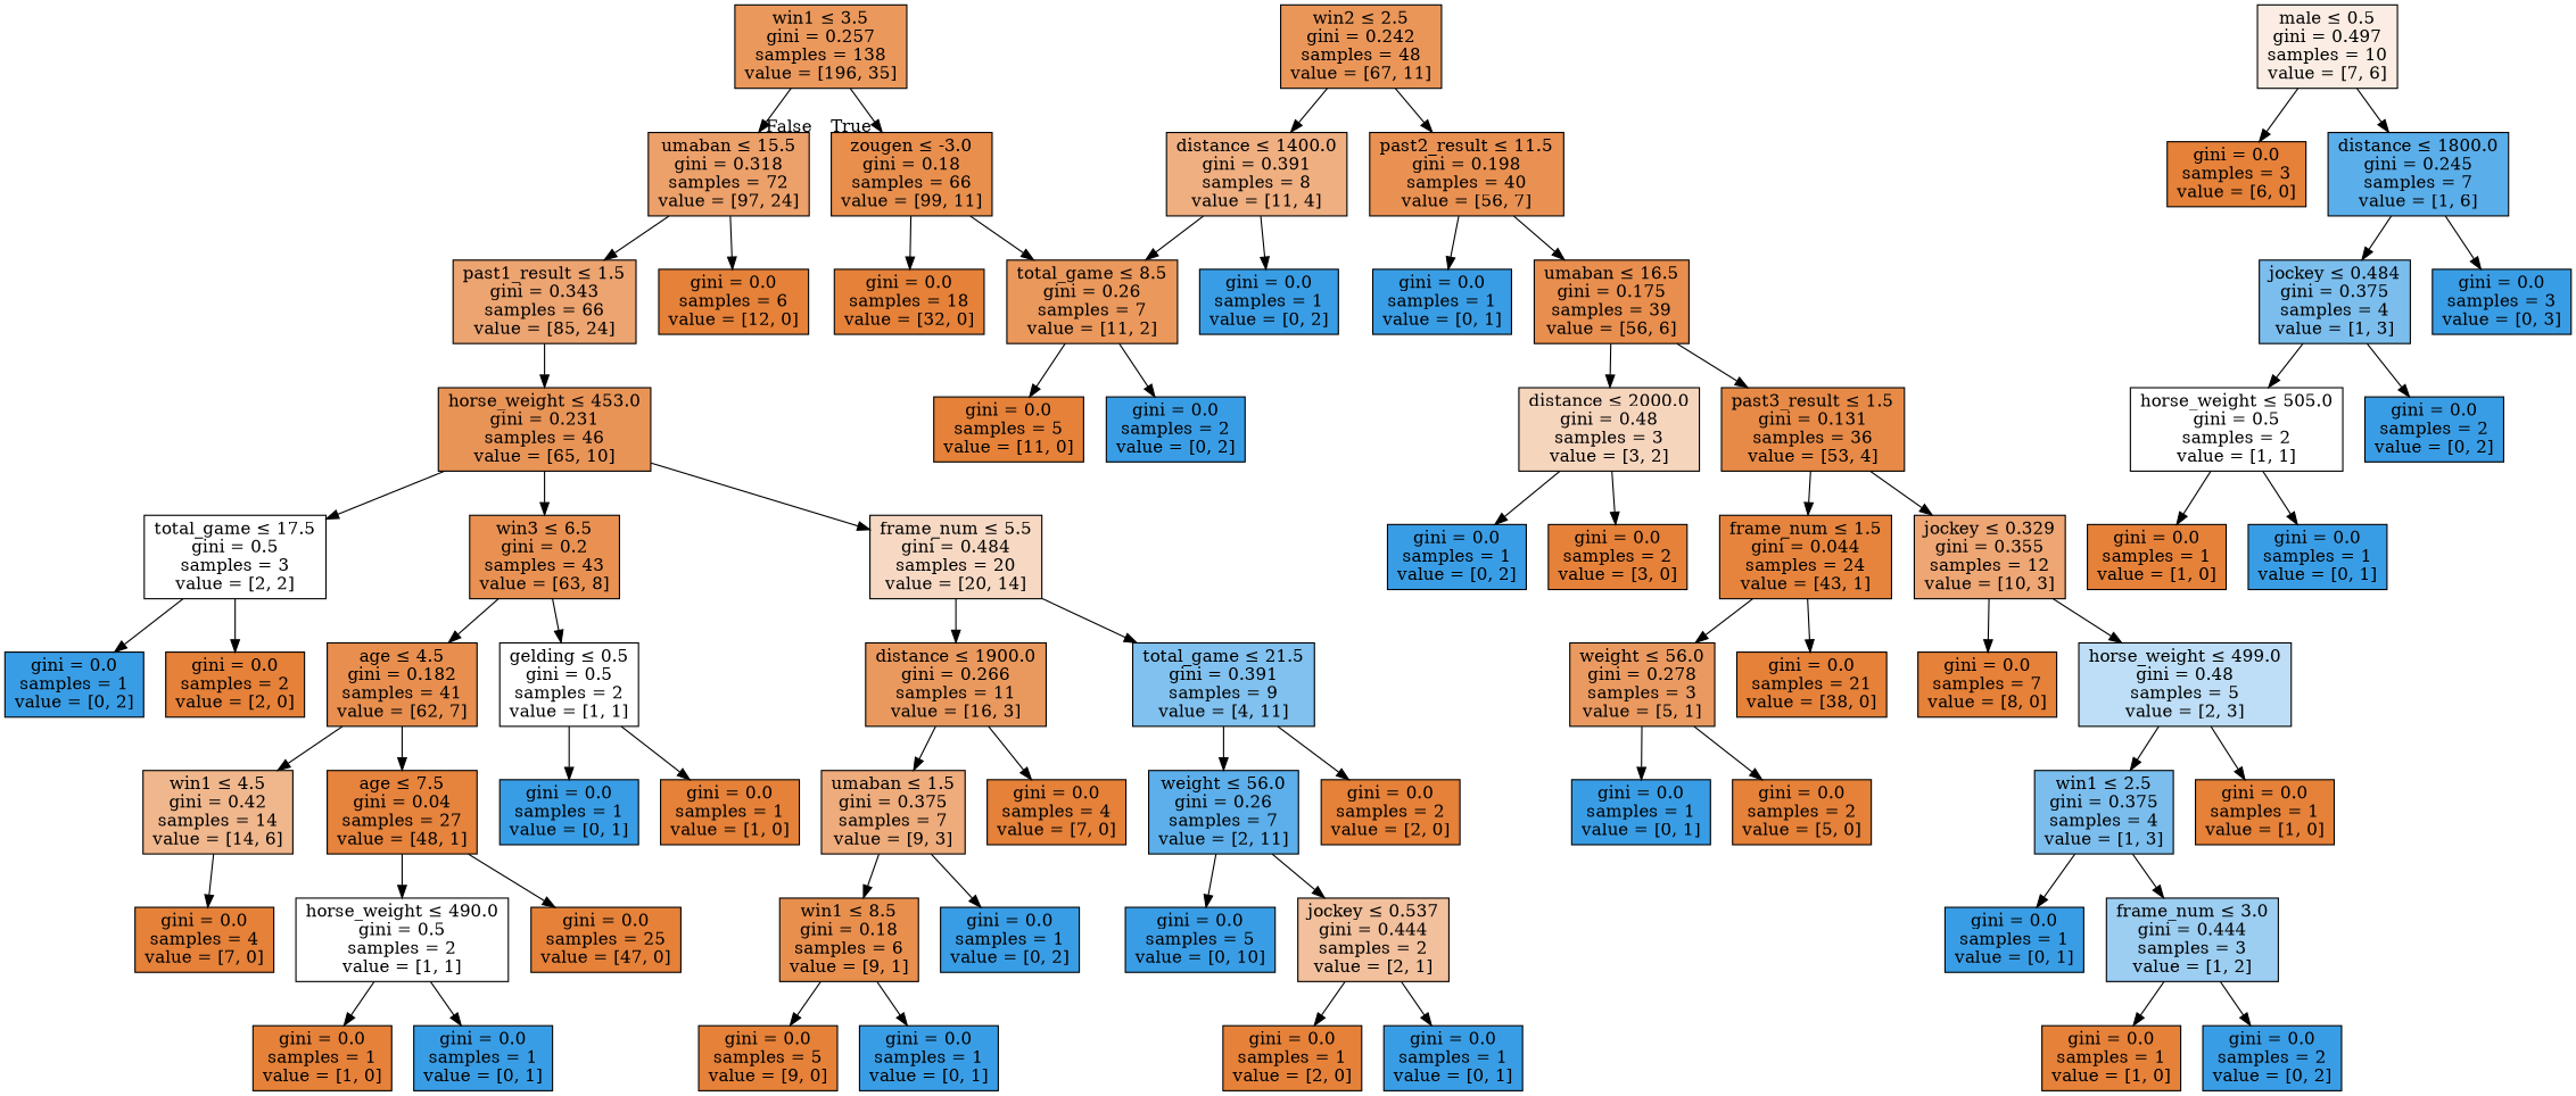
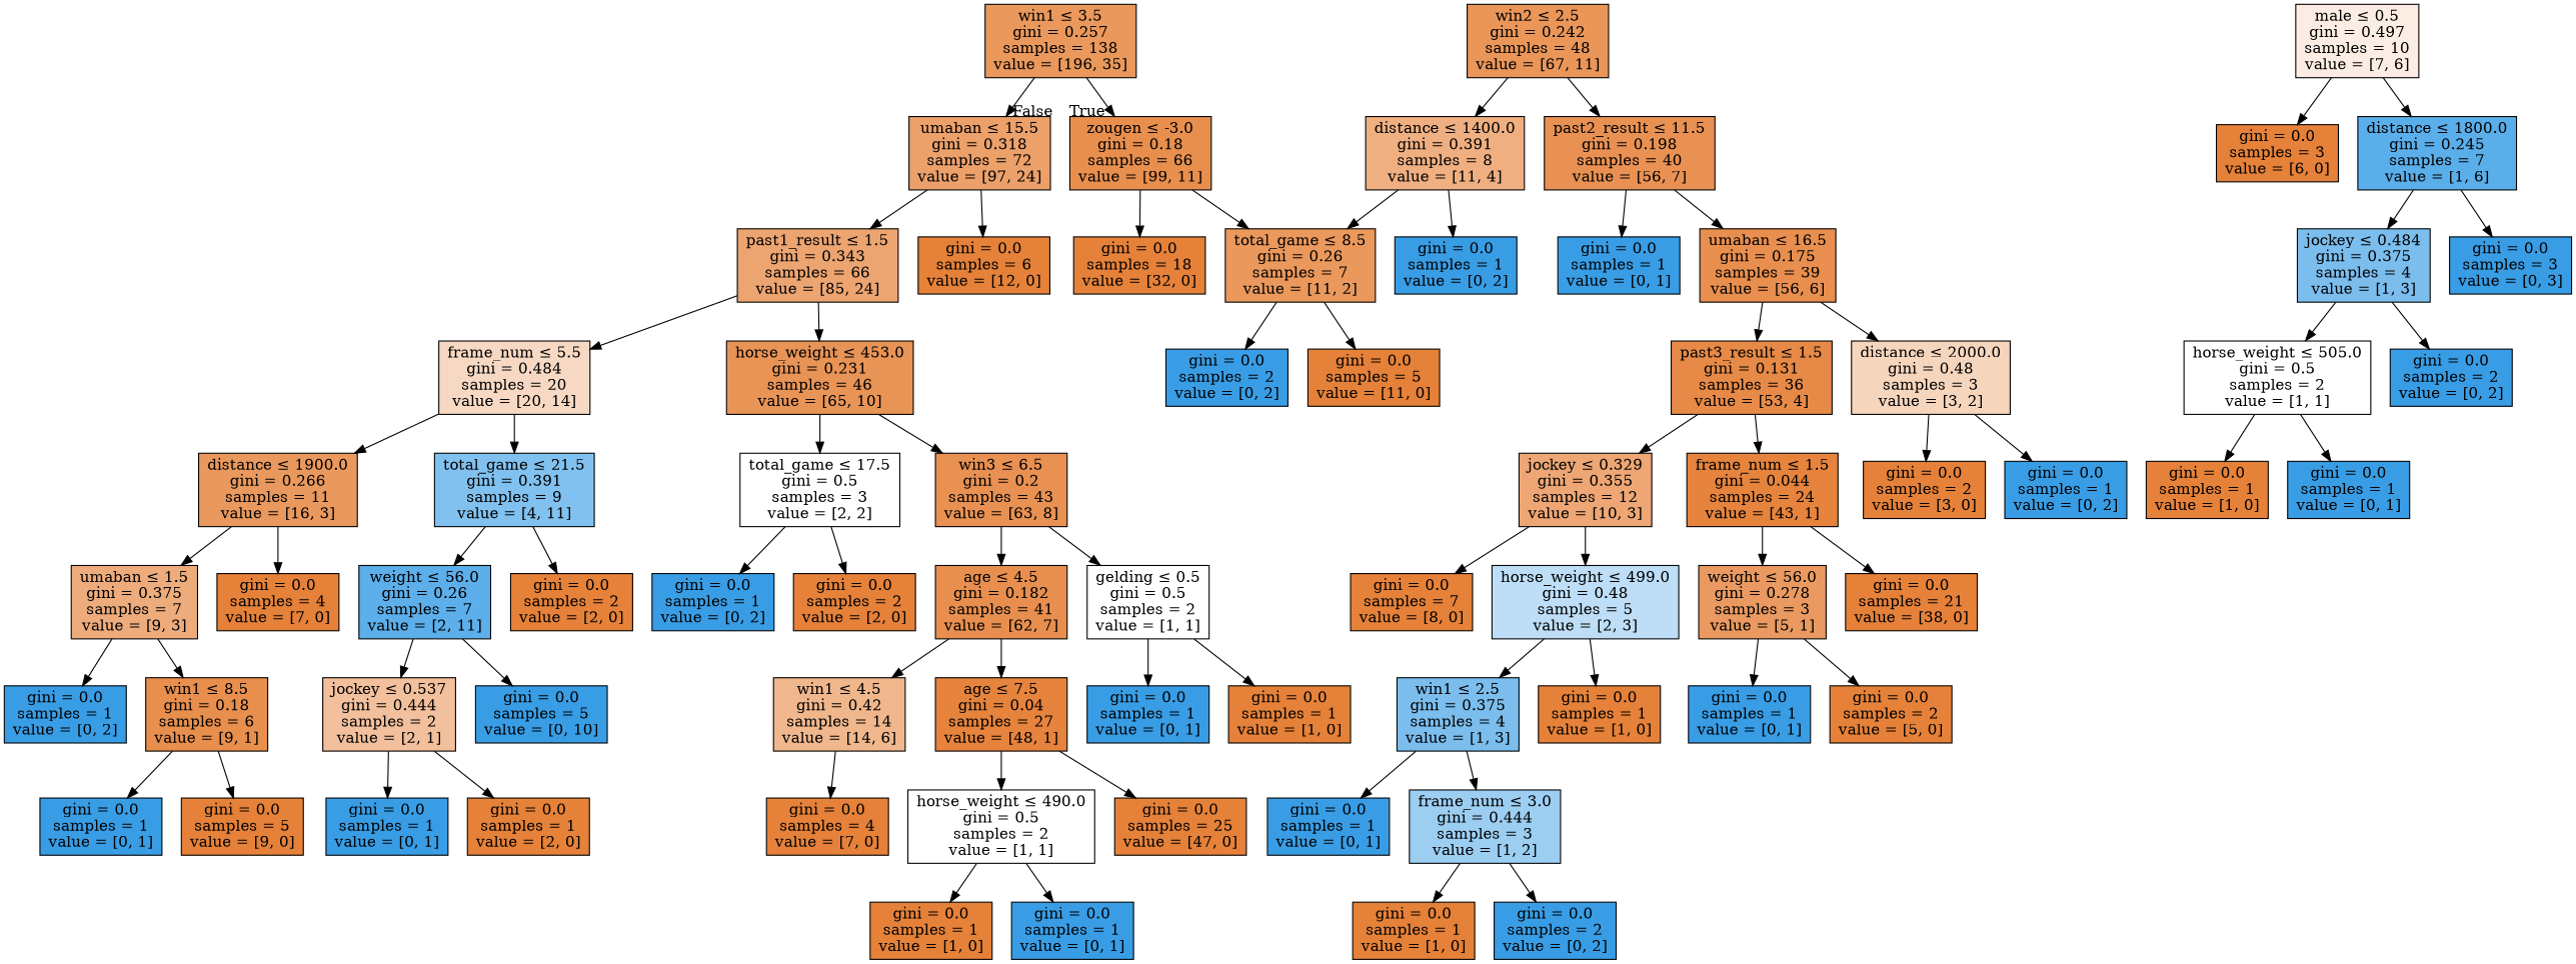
  digraph {
    node [color=black fillcolor="#e58139ff" shape=box style=filled]
    n1 [fillcolor="#e58139d1" label=<win1 &le; 3.5<br/>gini = 0.257<br/>samples = 138<br/>value = [196, 35]>]
    n2 [fillcolor="#e58139e3" label=<zougen &le; -3.0<br/>gini = 0.18<br/>samples = 66<br/>value = [99, 11]>]
    n3 [fillcolor="#e58139c0" label=<umaban &le; 15.5<br/>gini = 0.318<br/>samples = 72<br/>value = [97, 24]>]
    n4 [label=<gini = 0.0<br/>samples = 18<br/>value = [32, 0]>]
    n5 [fillcolor="#e58139d1" label=<total_game &le; 8.5<br/>gini = 0.26<br/>samples = 7<br/>value = [11, 2]>]
    n6 [fillcolor="#e58139b7" label=<past1_result &le; 1.5<br/>gini = 0.343<br/>samples = 66<br/>value = [85, 24]>]
    n7 [label=<gini = 0.0<br/>samples = 6<br/>value = [12, 0]>]
    n8 [fillcolor="#e58139d5" label=<win2 &le; 2.5<br/>gini = 0.242<br/>samples = 48<br/>value = [67, 11]>]
    n9 [fillcolor="#e58139df" label=<past2_result &le; 11.5<br/>gini = 0.198<br/>samples = 40<br/>value = [56, 7]>]
    n10 [fillcolor="#e58139a2" label=<distance &le; 1400.0<br/>gini = 0.391<br/>samples = 8<br/>value = [11, 4]>]
    n11 [fillcolor="#e58139e4" label=<umaban &le; 16.5<br/>gini = 0.175<br/>samples = 39<br/>value = [56, 6]>]
    n12 [fillcolor="#399de5ff" label=<gini = 0.0<br/>samples = 1<br/>value = [0, 1]>]
    n13 [fillcolor="#399de5ff" label=<gini = 0.0<br/>samples = 1<br/>value = [0, 2]>]
    n14 [fillcolor="#e58139ec" label=<past3_result &le; 1.5<br/>gini = 0.131<br/>samples = 36<br/>value = [53, 4]>]
    n15 [fillcolor="#e5813955" label=<distance &le; 2000.0<br/>gini = 0.48<br/>samples = 3<br/>value = [3, 2]>]
    n16 [fillcolor="#e58139b3" label=<jockey &le; 0.329<br/>gini = 0.355<br/>samples = 12<br/>value = [10, 3]>]
    n17 [fillcolor="#e58139f9" label=<frame_num &le; 1.5<br/>gini = 0.044<br/>samples = 24<br/>value = [43, 1]>]
    n18 [label=<gini = 0.0<br/>samples = 2<br/>value = [3, 0]>]
    n19 [fillcolor="#399de5ff" label=<gini = 0.0<br/>samples = 1<br/>value = [0, 2]>]
    n20 [label=<gini = 0.0<br/>samples = 7<br/>value = [8, 0]>]
    n21 [fillcolor="#399de555" label=<horse_weight &le; 499.0<br/>gini = 0.48<br/>samples = 5<br/>value = [2, 3]>]
    n22 [fillcolor="#e58139cc" label=<weight &le; 56.0<br/>gini = 0.278<br/>samples = 3<br/>value = [5, 1]>]
    n23 [label=<gini = 0.0<br/>samples = 21<br/>value = [38, 0]>]
    n24 [fillcolor="#399de5aa" label=<win1 &le; 2.5<br/>gini = 0.375<br/>samples = 4<br/>value = [1, 3]>]
    n25 [label=<gini = 0.0<br/>samples = 1<br/>value = [1, 0]>]
    n26 [fillcolor="#399de57f" label=<frame_num &le; 3.0<br/>gini = 0.444<br/>samples = 3<br/>value = [1, 2]>]
    n27 [fillcolor="#399de5ff" label=<gini = 0.0<br/>samples = 1<br/>value = [0, 1]>]
    n28 [label=<gini = 0.0<br/>samples = 1<br/>value = [1, 0]>]
    n29 [fillcolor="#399de5ff" label=<gini = 0.0<br/>samples = 2<br/>value = [0, 2]>]
    n30 [fillcolor="#399de5ff" label=<gini = 0.0<br/>samples = 1<br/>value = [0, 1]>]
    n31 [label=<gini = 0.0<br/>samples = 2<br/>value = [5, 0]>]
    n32 [fillcolor="#399de5ff" label=<gini = 0.0<br/>samples = 2<br/>value = [0, 2]>]
    n33 [label=<gini = 0.0<br/>samples = 5<br/>value = [11, 0]>]
    n34 [fillcolor="#e581394d" label=<frame_num &le; 5.5<br/>gini = 0.484<br/>samples = 20<br/>value = [20, 14]>]
    n35 [fillcolor="#e58139d8" label=<horse_weight &le; 453.0<br/>gini = 0.231<br/>samples = 46<br/>value = [65, 10]>]
    n36 [fillcolor="#e58139cf" label=<distance &le; 1900.0<br/>gini = 0.266<br/>samples = 11<br/>value = [16, 3]>]
    n37 [fillcolor="#399de5a2" label=<total_game &le; 21.5<br/>gini = 0.391<br/>samples = 9<br/>value = [4, 11]>]
    n38 [fillcolor="#e5813900" label=<total_game &le; 17.5<br/>gini = 0.5<br/>samples = 3<br/>value = [2, 2]>]
    n39 [fillcolor="#e58139df" label=<win3 &le; 6.5<br/>gini = 0.2<br/>samples = 43<br/>value = [63, 8]>]
    n40 [fillcolor="#e58139aa" label=<umaban &le; 1.5<br/>gini = 0.375<br/>samples = 7<br/>value = [9, 3]>]
    n41 [label=<gini = 0.0<br/>samples = 4<br/>value = [7, 0]>]
    n42 [fillcolor="#399de5d1" label=<weight &le; 56.0<br/>gini = 0.26<br/>samples = 7<br/>value = [2, 11]>]
    n43 [label=<gini = 0.0<br/>samples = 2<br/>value = [2, 0]>]
    n44 [fillcolor="#399de5ff" label=<gini = 0.0<br/>samples = 1<br/>value = [0, 2]>]
    n45 [fillcolor="#e58139e3" label=<win1 &le; 8.5<br/>gini = 0.18<br/>samples = 6<br/>value = [9, 1]>]
    n46 [label=<gini = 0.0<br/>samples = 5<br/>value = [9, 0]>]
    n47 [fillcolor="#399de5ff" label=<gini = 0.0<br/>samples = 1<br/>value = [0, 1]>]
    n48 [fillcolor="#e581397f" label=<jockey &le; 0.537<br/>gini = 0.444<br/>samples = 2<br/>value = [2, 1]>]
    n49 [fillcolor="#399de5ff" label=<gini = 0.0<br/>samples = 5<br/>value = [0, 10]>]
    n50 [label=<gini = 0.0<br/>samples = 1<br/>value = [2, 0]>]
    n51 [fillcolor="#399de5ff" label=<gini = 0.0<br/>samples = 1<br/>value = [0, 1]>]
    n52 [fillcolor="#399de5ff" label=<gini = 0.0<br/>samples = 1<br/>value = [0, 2]>]
    n53 [label=<gini = 0.0<br/>samples = 2<br/>value = [2, 0]>]
    n54 [fillcolor="#e58139e2" label=<age &le; 4.5<br/>gini = 0.182<br/>samples = 41<br/>value = [62, 7]>]
    n55 [fillcolor="#e5813900" label=<gelding &le; 0.5<br/>gini = 0.5<br/>samples = 2<br/>value = [1, 1]>]
    n56 [fillcolor="#e5813992" label=<win1 &le; 4.5<br/>gini = 0.42<br/>samples = 14<br/>value = [14, 6]>]
    n57 [fillcolor="#e58139fa" label=<age &le; 7.5<br/>gini = 0.04<br/>samples = 27<br/>value = [48, 1]>]
    n58 [fillcolor="#399de5ff" label=<gini = 0.0<br/>samples = 1<br/>value = [0, 1]>]
    n59 [label=<gini = 0.0<br/>samples = 1<br/>value = [1, 0]>]
    n60 [label=<gini = 0.0<br/>samples = 4<br/>value = [7, 0]>]
    n61 [label=<gini = 0.0<br/>samples = 25<br/>value = [47, 0]>]
    n62 [fillcolor="#e5813900" label=<horse_weight &le; 490.0<br/>gini = 0.5<br/>samples = 2<br/>value = [1, 1]>]
    n63 [fillcolor="#e5813924" label=<male &le; 0.5<br/>gini = 0.497<br/>samples = 10<br/>value = [7, 6]>]
    n64 [label=<gini = 0.0<br/>samples = 3<br/>value = [6, 0]>]
    n65 [fillcolor="#399de5d4" label=<distance &le; 1800.0<br/>gini = 0.245<br/>samples = 7<br/>value = [1, 6]>]
    n66 [fillcolor="#399de5aa" label=<jockey &le; 0.484<br/>gini = 0.375<br/>samples = 4<br/>value = [1, 3]>]
    n67 [fillcolor="#399de5ff" label=<gini = 0.0<br/>samples = 3<br/>value = [0, 3]>]
    n68 [fillcolor="#e5813900" label=<horse_weight &le; 505.0<br/>gini = 0.5<br/>samples = 2<br/>value = [1, 1]>]
    n69 [fillcolor="#399de5ff" label=<gini = 0.0<br/>samples = 2<br/>value = [0, 2]>]
    n70 [label=<gini = 0.0<br/>samples = 1<br/>value = [1, 0]>]
    n71 [fillcolor="#399de5ff" label=<gini = 0.0<br/>samples = 1<br/>value = [0, 1]>]
    n72 [label=<gini = 0.0<br/>samples = 1<br/>value = [1, 0]>]
    n73 [fillcolor="#399de5ff" label=<gini = 0.0<br/>samples = 1<br/>value = [0, 1]>]
    n1 -> n2 [headlabel=True labelangle=45 labeldistance=2.5]
    n1 -> n3 [headlabel=False labelangle=-45 labeldistance=2.5]
    n2 -> n4
    n2 -> n5
    n3 -> n6
    n3 -> n7
    n5 -> n32
    n5 -> n33
-   n35 -> n34
+   n6 -> n34
    n6 -> n35
    n8 -> n9
    n8 -> n10
    n9 -> n11
    n9 -> n12
    n10 -> n5
    n10 -> n13
    n11 -> n14
    n11 -> n15
    n14 -> n16
    n14 -> n17
    n15 -> n18
    n15 -> n19
    n16 -> n20
    n16 -> n21
    n17 -> n22
    n17 -> n23
    n21 -> n24
    n21 -> n25
    n22 -> n30
    n22 -> n31
    n24 -> n26
    n24 -> n27
    n26 -> n28
    n26 -> n29
    n34 -> n36
    n34 -> n37
    n35 -> n38
    n35 -> n39
    n36 -> n40
    n36 -> n41
    n37 -> n42
    n37 -> n43
    n38 -> n52
    n38 -> n53
    n39 -> n54
    n39 -> n55
    n40 -> n44
    n40 -> n45
    n42 -> n48
    n42 -> n49
    n45 -> n46
    n45 -> n47
    n48 -> n50
    n48 -> n51
    n54 -> n56
    n54 -> n57
    n55 -> n58
    n55 -> n59
    n56 -> n60
    n57 -> n61
    n57 -> n62
    n62 -> n72
    n62 -> n73
    n63 -> n64
    n63 -> n65
    n65 -> n66
    n65 -> n67
    n66 -> n68
    n66 -> n69
    n68 -> n70
    n68 -> n71
  }
